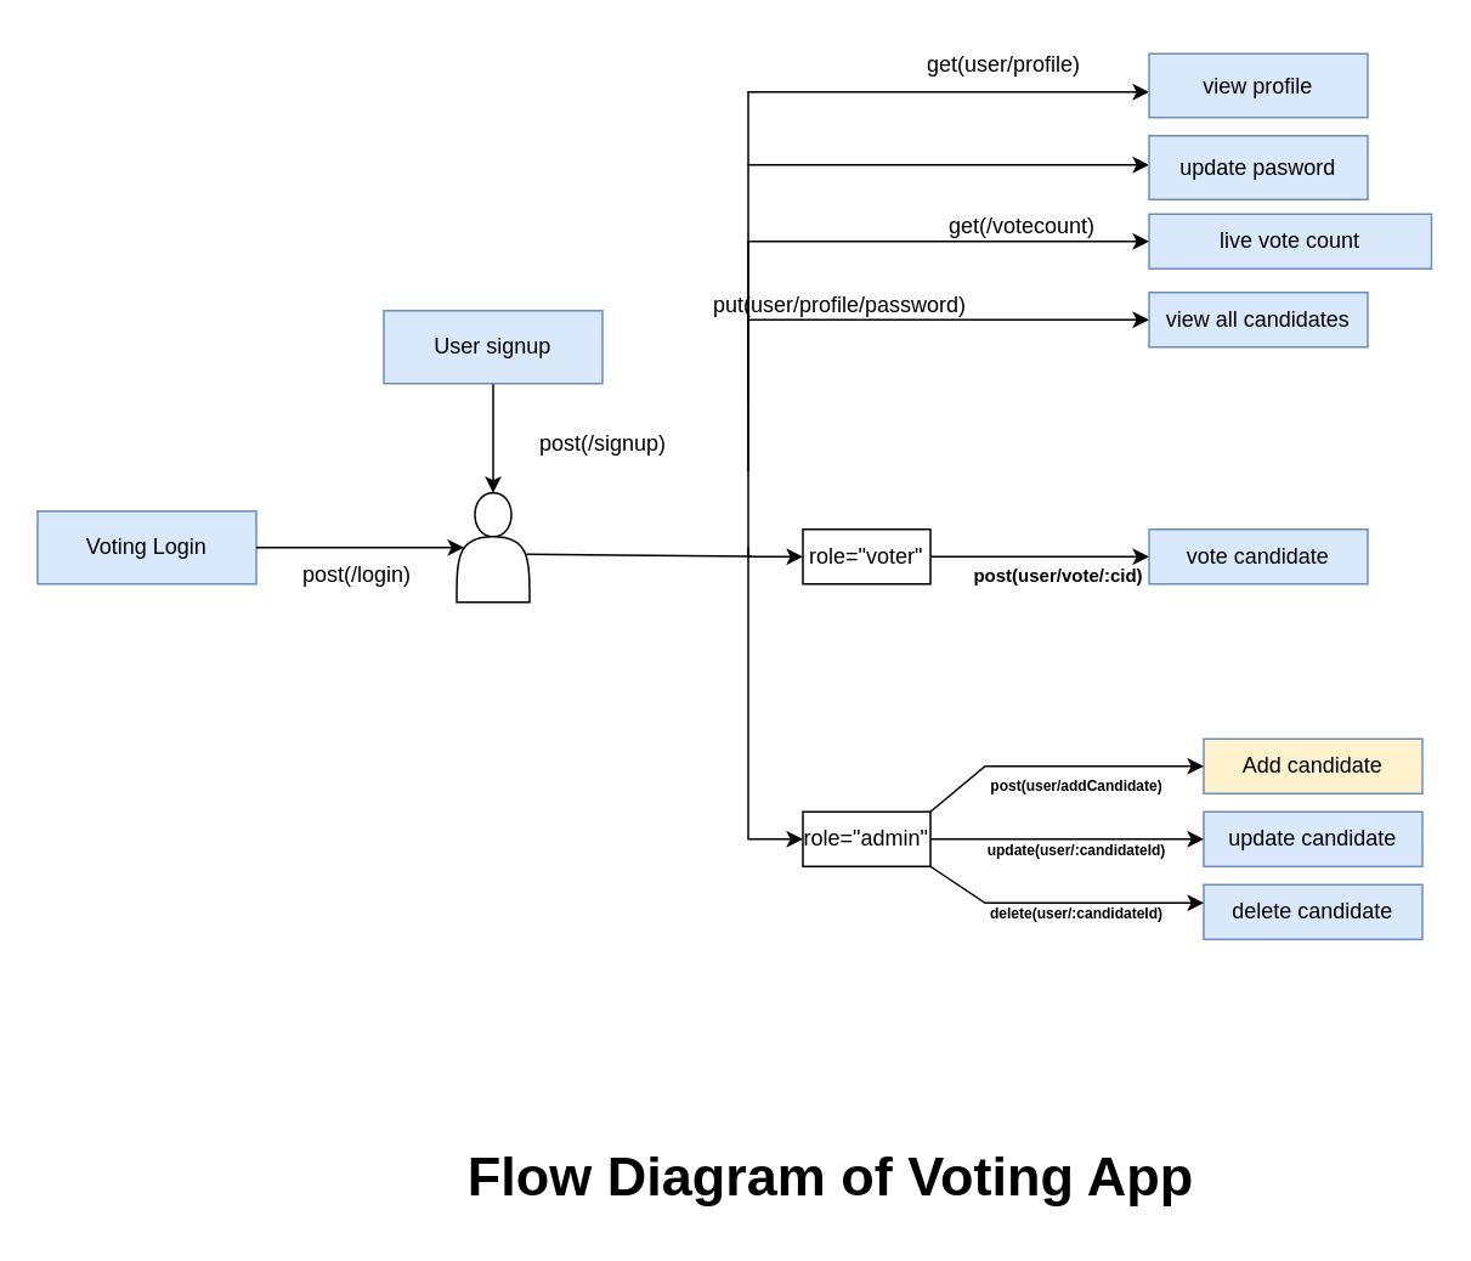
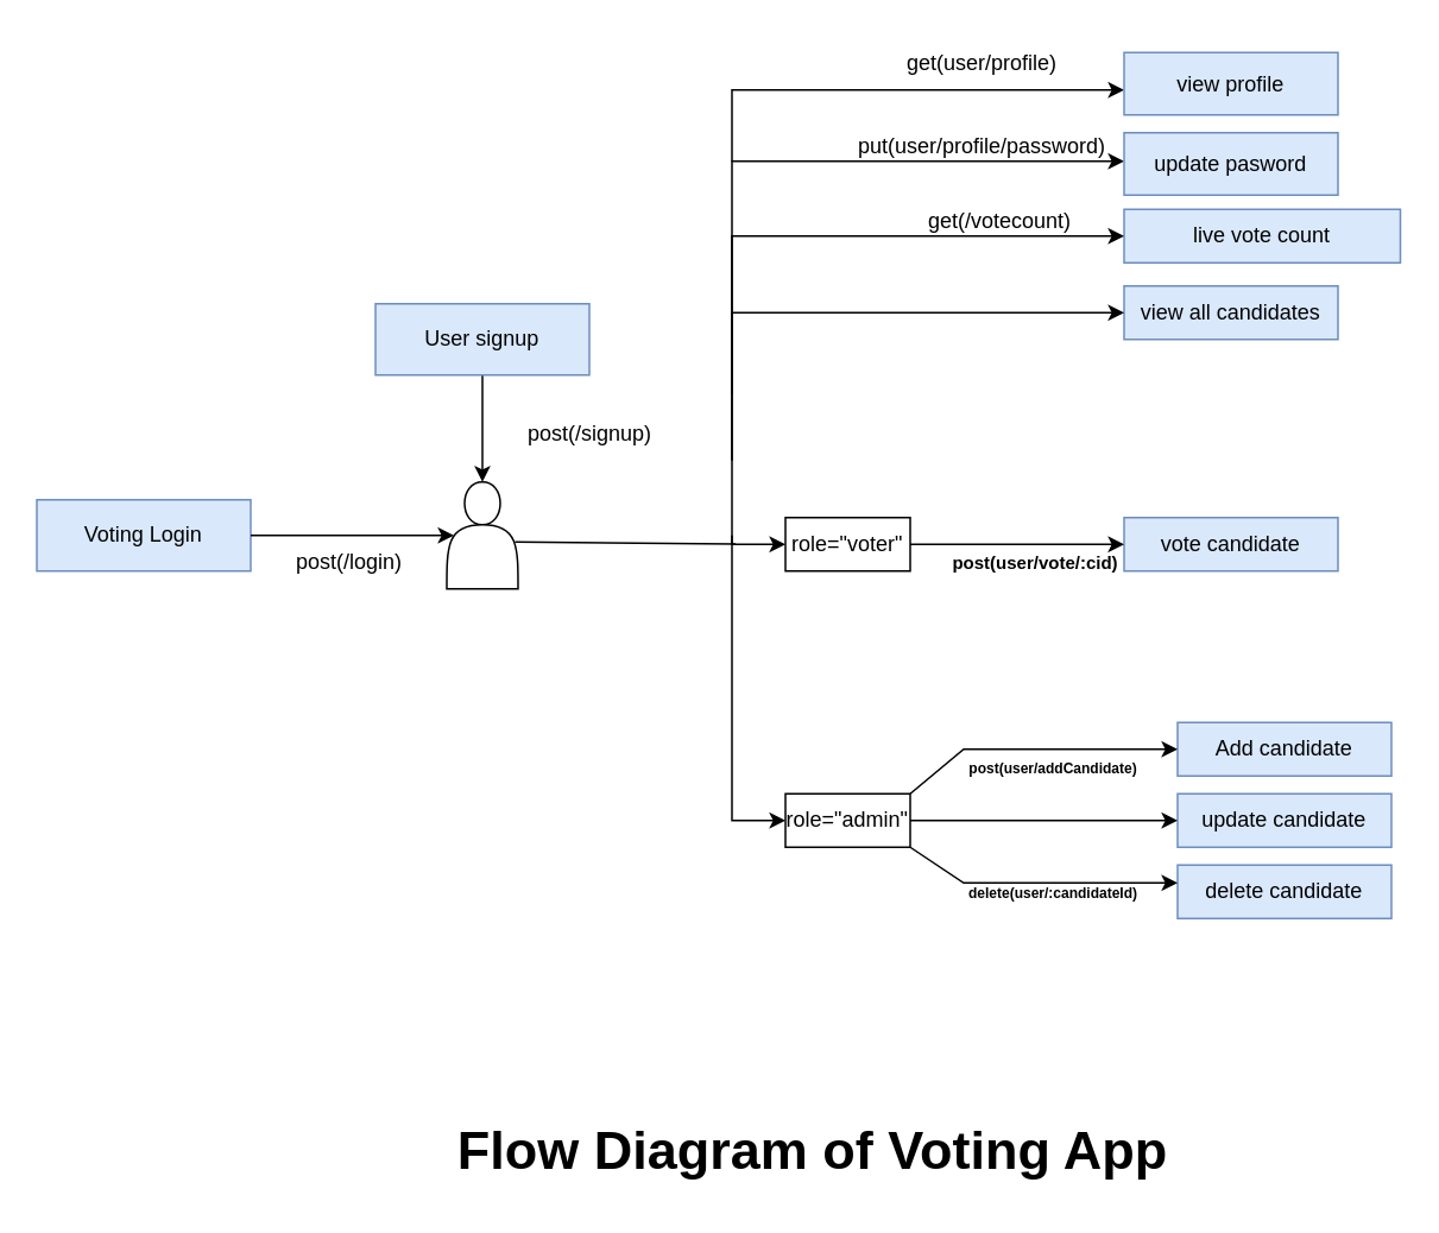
  <mxCell id="0" />
  <mxCell id="1" parent="0" />
  <mxCell id="2" value="Voting Login" style="rounded=0;whiteSpace=wrap;html=1;fillColor=#dae8fc;strokeColor=#6c8ebf;" parent="1" vertex="1"><mxGeometry x="20" y="280" width="120" height="40" as="geometry" /></mxCell>
  <mxCell id="3" style="edgeStyle=none;html=1;exitX=0.5;exitY=1;exitDx=0;exitDy=0;entryX=0.5;entryY=0;entryDx=0;entryDy=0;" parent="1" source="4" target="5" edge="1"><mxGeometry relative="1" as="geometry" /></mxCell>
  <mxCell id="4" value="User signup" style="rounded=0;whiteSpace=wrap;html=1;fillColor=#dae8fc;strokeColor=#6c8ebf;" parent="1" vertex="1"><mxGeometry x="210" y="170" width="120" height="40" as="geometry" /></mxCell>
  <mxCell id="5" value="" style="shape=actor;whiteSpace=wrap;html=1;" parent="1" vertex="1"><mxGeometry x="250" y="270" width="40" height="60" as="geometry" /></mxCell>
  <mxCell id="6" style="edgeStyle=none;html=1;exitX=1;exitY=0.5;exitDx=0;exitDy=0;entryX=0.1;entryY=0.5;entryDx=0;entryDy=0;entryPerimeter=0;" parent="1" source="2" target="5" edge="1"><mxGeometry relative="1" as="geometry" /></mxCell>
  <mxCell id="7" value="post(/signup)" style="text;html=1;align=center;verticalAlign=middle;resizable=0;points=[];autosize=1;strokeColor=none;fillColor=none;" parent="1" vertex="1"><mxGeometry x="285" y="228" width="90" height="30" as="geometry" /></mxCell>
  <mxCell id="8" value="post(/login)" style="text;html=1;align=center;verticalAlign=middle;resizable=0;points=[];autosize=1;strokeColor=none;fillColor=none;" parent="1" vertex="1"><mxGeometry x="155" y="300" width="80" height="30" as="geometry" /></mxCell>
  <mxCell id="9" style="edgeStyle=none;html=1;entryX=0;entryY=0.457;entryDx=0;entryDy=0;rounded=0;curved=0;entryPerimeter=0;" parent="1" target="10" edge="1"><mxGeometry relative="1" as="geometry"><mxPoint x="400" y="175" as="targetPoint" /><mxPoint x="410" y="305" as="sourcePoint" /><Array as="points"><mxPoint x="410" y="90" /></Array></mxGeometry></mxCell>
  <mxCell id="10" value="&lt;span style=&quot;color: rgb(0, 0, 0);&quot;&gt;update pasword&lt;/span&gt;" style="rounded=0;whiteSpace=wrap;html=1;fillColor=#dae8fc;strokeColor=#6c8ebf;" parent="1" vertex="1"><mxGeometry x="630" y="74" width="120" height="35" as="geometry" /></mxCell>
  <mxCell id="11" style="edgeStyle=none;html=1;rounded=0;curved=0;entryX=0;entryY=0.5;entryDx=0;entryDy=0;" parent="1" target="19" edge="1"><mxGeometry relative="1" as="geometry"><mxPoint x="440" y="430" as="targetPoint" /><mxPoint x="410" y="300" as="sourcePoint" /><Array as="points"><mxPoint x="410" y="460" /></Array></mxGeometry></mxCell>
  <mxCell id="12" value="&lt;span style=&quot;color: rgb(0, 0, 0);&quot;&gt;update candidate&lt;/span&gt;" style="rounded=0;whiteSpace=wrap;html=1;fillColor=#dae8fc;strokeColor=#6c8ebf;" parent="1" vertex="1"><mxGeometry x="660" y="445" width="120" height="30" as="geometry" /></mxCell>
  <mxCell id="13" value="" style="endArrow=none;html=1;entryX=0.957;entryY=0.56;entryDx=0;entryDy=0;entryPerimeter=0;" parent="1" target="5" edge="1"><mxGeometry width="50" height="50" relative="1" as="geometry"><mxPoint x="412" y="304.9" as="sourcePoint" /><mxPoint x="290" y="305" as="targetPoint" /></mxGeometry></mxCell>
  <mxCell id="14" value="live vote count" style="rounded=0;whiteSpace=wrap;html=1;fillColor=#dae8fc;strokeColor=#6c8ebf;" parent="1" vertex="1"><mxGeometry x="630" y="117" width="155" height="30" as="geometry" /></mxCell>
  <mxCell id="15" value="" style="endArrow=classic;html=1;entryX=0;entryY=0.5;entryDx=0;entryDy=0;rounded=0;curved=0;" parent="1" edge="1"><mxGeometry width="50" height="50" relative="1" as="geometry"><mxPoint x="410" y="90" as="sourcePoint" /><mxPoint x="630" y="50" as="targetPoint" /><Array as="points"><mxPoint x="410" y="50" /></Array></mxGeometry></mxCell>
  <mxCell id="16" value="delete&amp;nbsp;&lt;span style=&quot;color: rgb(0, 0, 0);&quot;&gt;candidate&lt;/span&gt;" style="rounded=0;whiteSpace=wrap;html=1;fillColor=#dae8fc;strokeColor=#6c8ebf;" parent="1" vertex="1"><mxGeometry x="660" y="485" width="120" height="30" as="geometry" /></mxCell>
  <mxCell id="17" style="edgeStyle=none;html=1;exitX=1;exitY=0.5;exitDx=0;exitDy=0;entryX=0;entryY=0.5;entryDx=0;entryDy=0;" parent="1" source="19" target="12" edge="1"><mxGeometry relative="1" as="geometry"><mxPoint x="540" y="425" as="targetPoint" /></mxGeometry></mxCell>
- <mxCell id="18" value="Add candidate" style="rounded=0;whiteSpace=wrap;html=1;fillColor=#fff2cc;strokeColor=#6c8ebf;" parent="1" vertex="1"><mxGeometry x="660" y="405" width="120" height="30" as="geometry" /></mxCell>
+ <mxCell id="18" value="Add candidate" style="rounded=0;whiteSpace=wrap;html=1;fillColor=#dae8fc;strokeColor=#6c8ebf;" parent="1" vertex="1"><mxGeometry x="660" y="405" width="120" height="30" as="geometry" /></mxCell>
  <mxCell id="19" value="role=&quot;admin&quot;" style="rounded=0;whiteSpace=wrap;html=1;" parent="1" vertex="1"><mxGeometry x="440" y="445" width="70" height="30" as="geometry" /></mxCell>
  <mxCell id="20" style="edgeStyle=none;html=1;exitX=1;exitY=1;exitDx=0;exitDy=0;entryX=0;entryY=0.5;entryDx=0;entryDy=0;rounded=0;curved=0;" parent="1" source="19" edge="1"><mxGeometry relative="1" as="geometry"><mxPoint x="660" y="495" as="targetPoint" /><mxPoint x="510" y="470" as="sourcePoint" /><Array as="points"><mxPoint x="540" y="495" /></Array></mxGeometry></mxCell>
  <mxCell id="21" style="edgeStyle=none;html=1;exitX=1;exitY=0;exitDx=0;exitDy=0;entryX=0;entryY=0.5;entryDx=0;entryDy=0;rounded=0;curved=0;" parent="1" source="19" target="18" edge="1"><mxGeometry relative="1" as="geometry"><mxPoint x="639.16" y="421.14" as="targetPoint" /><mxPoint x="540" y="424.86" as="sourcePoint" /><Array as="points"><mxPoint x="540" y="420" /></Array></mxGeometry></mxCell>
  <mxCell id="22" value="&lt;font style=&quot;font-size: 8px;&quot;&gt;&lt;b&gt;delete(user/:candidateId)&lt;/b&gt;&lt;/font&gt;" style="text;html=1;align=center;verticalAlign=middle;resizable=0;points=[];autosize=1;strokeColor=none;fillColor=none;" parent="1" vertex="1"><mxGeometry x="530" y="485" width="120" height="30" as="geometry" /></mxCell>
- <mxCell id="23" value="&lt;font style=&quot;font-size: 8px;&quot;&gt;&lt;b&gt;update(user/:candidateId)&lt;/b&gt;&lt;/font&gt;" style="text;html=1;align=center;verticalAlign=middle;resizable=0;points=[];autosize=1;strokeColor=none;fillColor=none;" parent="1" vertex="1"><mxGeometry x="530" y="450" width="120" height="30" as="geometry" /></mxCell>
- <mxCell id="24" value="&lt;span style=&quot;color: rgb(0, 0, 0);&quot;&gt;put(user/profile/password)&lt;/span&gt;" style="text;html=1;align=center;verticalAlign=middle;resizable=0;points=[];autosize=1;strokeColor=none;fillColor=none;" parent="1" vertex="1"><mxGeometry x="380" y="152" width="160" height="30" as="geometry" /></mxCell>
+ <mxCell id="24" value="&lt;span style=&quot;color: rgb(0, 0, 0);&quot;&gt;put(user/profile/password)&lt;/span&gt;" style="text;html=1;align=center;verticalAlign=middle;resizable=0;points=[];autosize=1;strokeColor=none;fillColor=none;" parent="1" vertex="1"><mxGeometry x="470" y="67" width="160" height="30" as="geometry" /></mxCell>
  <mxCell id="25" value="get(/votecount)" style="text;html=1;align=center;verticalAlign=middle;resizable=0;points=[];autosize=1;strokeColor=none;fillColor=none;" parent="1" vertex="1"><mxGeometry x="510" y="109" width="100" height="30" as="geometry" /></mxCell>
  <mxCell id="26" value="view profile" style="rounded=0;whiteSpace=wrap;html=1;fillColor=#dae8fc;strokeColor=#6c8ebf;" parent="1" vertex="1"><mxGeometry x="630" y="29" width="120" height="35" as="geometry" /></mxCell>
  <mxCell id="27" style="edgeStyle=none;html=1;entryX=0;entryY=0.5;entryDx=0;entryDy=0;rounded=0;curved=0;" parent="1" target="14" edge="1"><mxGeometry relative="1" as="geometry"><mxPoint x="570" y="126" as="targetPoint" /><mxPoint x="410" y="258" as="sourcePoint" /><Array as="points"><mxPoint x="410" y="132" /></Array></mxGeometry></mxCell>
  <mxCell id="28" value="get(user/profile)" style="text;html=1;align=center;verticalAlign=middle;resizable=0;points=[];autosize=1;strokeColor=none;fillColor=none;" parent="1" vertex="1"><mxGeometry x="495" y="20" width="110" height="30" as="geometry" /></mxCell>
  <mxCell id="29" value="vote&amp;nbsp;&lt;span style=&quot;color: rgb(0, 0, 0);&quot;&gt;candidate&lt;/span&gt;" style="rounded=0;whiteSpace=wrap;html=1;fillColor=#dae8fc;strokeColor=#6c8ebf;" parent="1" vertex="1"><mxGeometry x="630" y="290" width="120" height="30" as="geometry" /></mxCell>
  <mxCell id="30" style="edgeStyle=none;html=1;entryX=0;entryY=0.5;entryDx=0;entryDy=0;" parent="1" target="32" edge="1"><mxGeometry relative="1" as="geometry"><mxPoint x="410" y="305.143" as="targetPoint" /><mxPoint x="410" y="305" as="sourcePoint" /></mxGeometry></mxCell>
  <mxCell id="31" style="edgeStyle=none;html=1;exitX=1;exitY=0.5;exitDx=0;exitDy=0;entryX=0;entryY=0.5;entryDx=0;entryDy=0;" parent="1" source="32" target="29" edge="1"><mxGeometry relative="1" as="geometry" /></mxCell>
  <mxCell id="32" value="role=&quot;voter&quot;" style="rounded=0;whiteSpace=wrap;html=1;" parent="1" vertex="1"><mxGeometry x="440" y="290" width="70" height="30" as="geometry" /></mxCell>
  <mxCell id="33" value="&lt;font style=&quot;font-size: 10px;&quot;&gt;&lt;b style=&quot;&quot;&gt;post(user/vote/:cid)&lt;/b&gt;&lt;/font&gt;" style="text;html=1;align=center;verticalAlign=middle;resizable=0;points=[];autosize=1;strokeColor=none;fillColor=none;" parent="1" vertex="1"><mxGeometry x="520" y="300" width="120" height="30" as="geometry" /></mxCell>
  <mxCell id="34" value="&lt;font style=&quot;font-size: 8px;&quot;&gt;&lt;b&gt;post(user/addCandidate)&lt;/b&gt;&lt;/font&gt;" style="text;html=1;align=center;verticalAlign=middle;resizable=0;points=[];autosize=1;strokeColor=none;fillColor=none;" parent="1" vertex="1"><mxGeometry x="530" y="415" width="120" height="30" as="geometry" /></mxCell>
  <mxCell id="35" value="view all candidates" style="rounded=0;whiteSpace=wrap;html=1;fillColor=#dae8fc;strokeColor=#6c8ebf;" parent="1" vertex="1"><mxGeometry x="630" y="160" width="120" height="30" as="geometry" /></mxCell>
  <mxCell id="36" value="" style="endArrow=classic;html=1;entryX=0;entryY=0.5;entryDx=0;entryDy=0;rounded=0;curved=0;" parent="1" target="35" edge="1"><mxGeometry width="50" height="50" relative="1" as="geometry"><mxPoint x="410" y="220" as="sourcePoint" /><mxPoint x="630" y="180" as="targetPoint" /><Array as="points"><mxPoint x="410" y="175" /></Array></mxGeometry></mxCell>
  <mxCell id="37" value="&lt;font style=&quot;font-size: 30px;&quot;&gt;&lt;b&gt;Flow Diagram of Voting App&lt;/b&gt;&lt;/font&gt;" style="text;html=1;align=center;verticalAlign=middle;resizable=0;points=[];autosize=1;strokeColor=none;fillColor=none;" vertex="1" parent="1"><mxGeometry x="245" y="620" width="420" height="50" as="geometry" /></mxCell>
